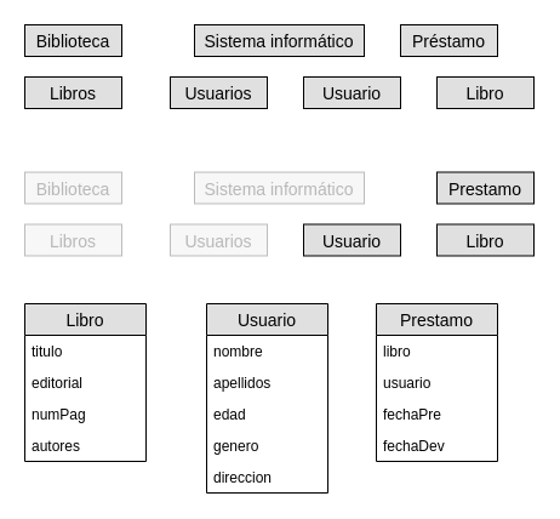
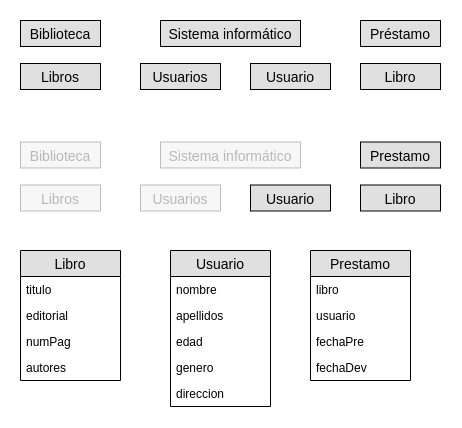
  <mxCell id="0" />
  <mxCell id="1" parent="0" />
- <mxCell id="2" value="Préstamo" style="text;align=center;verticalAlign=middle;spacingLeft=4;spacingRight=4;strokeColor=#000000;fillColor=#e0e0e0;rotatable=0;points=[[0,0.5],[1,0.5]];portConstraint=eastwest;fontSize=14;" vertex="1" parent="1"><mxGeometry x="330" y="20" width="80" height="26" as="geometry" /></mxCell>
+ <mxCell id="2" value="Préstamo" style="text;align=center;verticalAlign=middle;spacingLeft=4;spacingRight=4;strokeColor=#000000;fillColor=#e0e0e0;rotatable=0;points=[[0,0.5],[1,0.5]];portConstraint=eastwest;fontSize=14;" vertex="1" parent="1"><mxGeometry x="360" y="20" width="80" height="26" as="geometry" /></mxCell>
  <mxCell id="3" value="Libros" style="text;align=center;verticalAlign=middle;spacingLeft=4;spacingRight=4;strokeColor=#000000;fillColor=#e0e0e0;rotatable=0;points=[[0,0.5],[1,0.5]];portConstraint=eastwest;fontSize=14;" vertex="1" parent="1"><mxGeometry x="20" y="63" width="80" height="26" as="geometry" /></mxCell>
  <mxCell id="4" value="Usuarios" style="text;align=center;verticalAlign=middle;spacingLeft=4;spacingRight=4;strokeColor=#000000;fillColor=#e0e0e0;rotatable=0;points=[[0,0.5],[1,0.5]];portConstraint=eastwest;fontSize=14;" vertex="1" parent="1"><mxGeometry x="140" y="63" width="80" height="26" as="geometry" /></mxCell>
  <mxCell id="5" value="Libro" style="text;align=center;verticalAlign=middle;spacingLeft=4;spacingRight=4;strokeColor=#000000;fillColor=#e0e0e0;rotatable=0;points=[[0,0.5],[1,0.5]];portConstraint=eastwest;fontSize=14;" vertex="1" parent="1"><mxGeometry x="360" y="63" width="80" height="26" as="geometry" /></mxCell>
  <mxCell id="6" value="Usuario" style="text;align=center;verticalAlign=middle;spacingLeft=4;spacingRight=4;strokeColor=#000000;fillColor=#e0e0e0;rotatable=0;points=[[0,0.5],[1,0.5]];portConstraint=eastwest;fontSize=14;" vertex="1" parent="1"><mxGeometry x="250" y="63" width="80" height="26" as="geometry" /></mxCell>
  <mxCell id="7" value="Biblioteca" style="text;align=center;verticalAlign=middle;spacingLeft=4;spacingRight=4;strokeColor=#000000;fillColor=#e0e0e0;rotatable=0;points=[[0,0.5],[1,0.5]];portConstraint=eastwest;fontSize=14;" vertex="1" parent="1"><mxGeometry x="20" y="20" width="80" height="26" as="geometry" /></mxCell>
  <mxCell id="8" value="Sistema informático" style="text;align=center;verticalAlign=middle;spacingLeft=4;spacingRight=4;strokeColor=#000000;fillColor=#e0e0e0;rotatable=0;points=[[0,0.5],[1,0.5]];portConstraint=eastwest;fontSize=14;" vertex="1" parent="1"><mxGeometry x="160" y="20" width="140" height="26" as="geometry" /></mxCell>
  <mxCell id="9" value="Prestamo" style="text;align=center;verticalAlign=middle;spacingLeft=4;spacingRight=4;strokeColor=#000000;fillColor=#e0e0e0;rotatable=0;points=[[0,0.5],[1,0.5]];portConstraint=eastwest;fontSize=14;" vertex="1" parent="1"><mxGeometry x="360" y="141.5" width="80" height="26" as="geometry" /></mxCell>
  <mxCell id="10" value="Libros" style="text;align=center;verticalAlign=middle;spacingLeft=4;spacingRight=4;strokeColor=#000000;fillColor=#e0e0e0;rotatable=0;points=[[0,0.5],[1,0.5]];portConstraint=eastwest;fontSize=14;fillOpacity=25;strokeOpacity=25;labelBackgroundColor=none;labelBorderColor=none;textOpacity=25;" vertex="1" parent="1"><mxGeometry x="20" y="184.5" width="80" height="26" as="geometry" /></mxCell>
  <mxCell id="11" value="Usuarios" style="text;align=center;verticalAlign=middle;spacingLeft=4;spacingRight=4;strokeColor=#000000;fillColor=#e0e0e0;rotatable=0;points=[[0,0.5],[1,0.5]];portConstraint=eastwest;fontSize=14;fillOpacity=25;strokeOpacity=25;labelBackgroundColor=none;labelBorderColor=none;textOpacity=25;" vertex="1" parent="1"><mxGeometry x="140" y="184.5" width="80" height="26" as="geometry" /></mxCell>
  <mxCell id="12" value="Libro" style="text;align=center;verticalAlign=middle;spacingLeft=4;spacingRight=4;strokeColor=#000000;fillColor=#e0e0e0;rotatable=0;points=[[0,0.5],[1,0.5]];portConstraint=eastwest;fontSize=14;" vertex="1" parent="1"><mxGeometry x="360" y="184.5" width="80" height="26" as="geometry" /></mxCell>
  <mxCell id="13" value="Usuario" style="text;align=center;verticalAlign=middle;spacingLeft=4;spacingRight=4;strokeColor=#000000;fillColor=#e0e0e0;rotatable=0;points=[[0,0.5],[1,0.5]];portConstraint=eastwest;fontSize=14;" vertex="1" parent="1"><mxGeometry x="250" y="184.5" width="80" height="26" as="geometry" /></mxCell>
  <mxCell id="14" value="Biblioteca" style="text;align=center;verticalAlign=middle;spacingLeft=4;spacingRight=4;strokeColor=#000000;fillColor=#e0e0e0;rotatable=0;points=[[0,0.5],[1,0.5]];portConstraint=eastwest;fontSize=14;shadow=0;comic=0;glass=0;rounded=0;fillOpacity=25;strokeOpacity=25;labelBackgroundColor=none;labelBorderColor=none;textOpacity=25;" vertex="1" parent="1"><mxGeometry x="20" y="141.5" width="80" height="26" as="geometry" /></mxCell>
  <mxCell id="15" value="Sistema informático" style="text;align=center;verticalAlign=middle;spacingLeft=4;spacingRight=4;strokeColor=#000000;fillColor=#e0e0e0;rotatable=0;points=[[0,0.5],[1,0.5]];portConstraint=eastwest;fontSize=14;fillOpacity=25;strokeOpacity=25;labelBackgroundColor=none;labelBorderColor=none;textOpacity=25;" vertex="1" parent="1"><mxGeometry x="160" y="141.5" width="140" height="26" as="geometry" /></mxCell>
  <mxCell id="16" value="Libro" style="swimlane;fontStyle=0;childLayout=stackLayout;horizontal=1;startSize=26;fillColor=#e0e0e0;horizontalStack=0;resizeParent=1;resizeParentMax=0;resizeLast=0;collapsible=1;marginBottom=0;swimlaneFillColor=#ffffff;align=center;fontSize=14;rounded=0;shadow=0;glass=0;comic=0;labelBackgroundColor=none;" vertex="1" parent="1"><mxGeometry x="20" y="250" width="100" height="130" as="geometry" /></mxCell>
  <mxCell id="17" value="titulo" style="text;strokeColor=none;fillColor=none;spacingLeft=4;spacingRight=4;overflow=hidden;rotatable=0;points=[[0,0.5],[1,0.5]];portConstraint=eastwest;fontSize=12;" vertex="1" parent="16"><mxGeometry y="26" width="100" height="26" as="geometry" /></mxCell>
  <mxCell id="18" value="editorial" style="text;strokeColor=none;fillColor=none;spacingLeft=4;spacingRight=4;overflow=hidden;rotatable=0;points=[[0,0.5],[1,0.5]];portConstraint=eastwest;fontSize=12;" vertex="1" parent="16"><mxGeometry y="52" width="100" height="26" as="geometry" /></mxCell>
  <mxCell id="19" value="numPag" style="text;strokeColor=none;fillColor=none;spacingLeft=4;spacingRight=4;overflow=hidden;rotatable=0;points=[[0,0.5],[1,0.5]];portConstraint=eastwest;fontSize=12;" vertex="1" parent="16"><mxGeometry y="78" width="100" height="26" as="geometry" /></mxCell>
  <mxCell id="20" value="autores" style="text;strokeColor=none;fillColor=none;spacingLeft=4;spacingRight=4;overflow=hidden;rotatable=0;points=[[0,0.5],[1,0.5]];portConstraint=eastwest;fontSize=12;" vertex="1" parent="16"><mxGeometry y="104" width="100" height="26" as="geometry" /></mxCell>
  <mxCell id="21" value="Usuario" style="swimlane;fontStyle=0;childLayout=stackLayout;horizontal=1;startSize=26;fillColor=#e0e0e0;horizontalStack=0;resizeParent=1;resizeParentMax=0;resizeLast=0;collapsible=1;marginBottom=0;swimlaneFillColor=#ffffff;align=center;fontSize=14;rounded=0;shadow=0;glass=0;comic=0;labelBackgroundColor=none;" vertex="1" parent="1"><mxGeometry x="170" y="250" width="100" height="156" as="geometry" /></mxCell>
  <mxCell id="22" value="nombre" style="text;strokeColor=none;fillColor=none;spacingLeft=4;spacingRight=4;overflow=hidden;rotatable=0;points=[[0,0.5],[1,0.5]];portConstraint=eastwest;fontSize=12;" vertex="1" parent="21"><mxGeometry y="26" width="100" height="26" as="geometry" /></mxCell>
  <mxCell id="23" value="apellidos" style="text;strokeColor=none;fillColor=none;spacingLeft=4;spacingRight=4;overflow=hidden;rotatable=0;points=[[0,0.5],[1,0.5]];portConstraint=eastwest;fontSize=12;" vertex="1" parent="21"><mxGeometry y="52" width="100" height="26" as="geometry" /></mxCell>
  <mxCell id="24" value="edad" style="text;strokeColor=none;fillColor=none;spacingLeft=4;spacingRight=4;overflow=hidden;rotatable=0;points=[[0,0.5],[1,0.5]];portConstraint=eastwest;fontSize=12;" vertex="1" parent="21"><mxGeometry y="78" width="100" height="26" as="geometry" /></mxCell>
  <mxCell id="25" value="genero" style="text;strokeColor=none;fillColor=none;spacingLeft=4;spacingRight=4;overflow=hidden;rotatable=0;points=[[0,0.5],[1,0.5]];portConstraint=eastwest;fontSize=12;" vertex="1" parent="21"><mxGeometry y="104" width="100" height="26" as="geometry" /></mxCell>
  <mxCell id="26" value="direccion" style="text;strokeColor=none;fillColor=none;spacingLeft=4;spacingRight=4;overflow=hidden;rotatable=0;points=[[0,0.5],[1,0.5]];portConstraint=eastwest;fontSize=12;" vertex="1" parent="21"><mxGeometry y="130" width="100" height="26" as="geometry" /></mxCell>
  <mxCell id="27" value="Prestamo" style="swimlane;fontStyle=0;childLayout=stackLayout;horizontal=1;startSize=26;fillColor=#e0e0e0;horizontalStack=0;resizeParent=1;resizeParentMax=0;resizeLast=0;collapsible=1;marginBottom=0;swimlaneFillColor=#ffffff;align=center;fontSize=14;rounded=0;shadow=0;glass=0;comic=0;labelBackgroundColor=none;" vertex="1" parent="1"><mxGeometry x="310" y="250" width="100" height="130" as="geometry" /></mxCell>
  <mxCell id="28" value="libro" style="text;strokeColor=none;fillColor=none;spacingLeft=4;spacingRight=4;overflow=hidden;rotatable=0;points=[[0,0.5],[1,0.5]];portConstraint=eastwest;fontSize=12;" vertex="1" parent="27"><mxGeometry y="26" width="100" height="26" as="geometry" /></mxCell>
  <mxCell id="29" value="usuario" style="text;strokeColor=none;fillColor=none;spacingLeft=4;spacingRight=4;overflow=hidden;rotatable=0;points=[[0,0.5],[1,0.5]];portConstraint=eastwest;fontSize=12;" vertex="1" parent="27"><mxGeometry y="52" width="100" height="26" as="geometry" /></mxCell>
  <mxCell id="30" value="fechaPre" style="text;strokeColor=none;fillColor=none;spacingLeft=4;spacingRight=4;overflow=hidden;rotatable=0;points=[[0,0.5],[1,0.5]];portConstraint=eastwest;fontSize=12;" vertex="1" parent="27"><mxGeometry y="78" width="100" height="26" as="geometry" /></mxCell>
  <mxCell id="31" value="fechaDev" style="text;strokeColor=none;fillColor=none;spacingLeft=4;spacingRight=4;overflow=hidden;rotatable=0;points=[[0,0.5],[1,0.5]];portConstraint=eastwest;fontSize=12;" vertex="1" parent="27"><mxGeometry y="104" width="100" height="26" as="geometry" /></mxCell>
